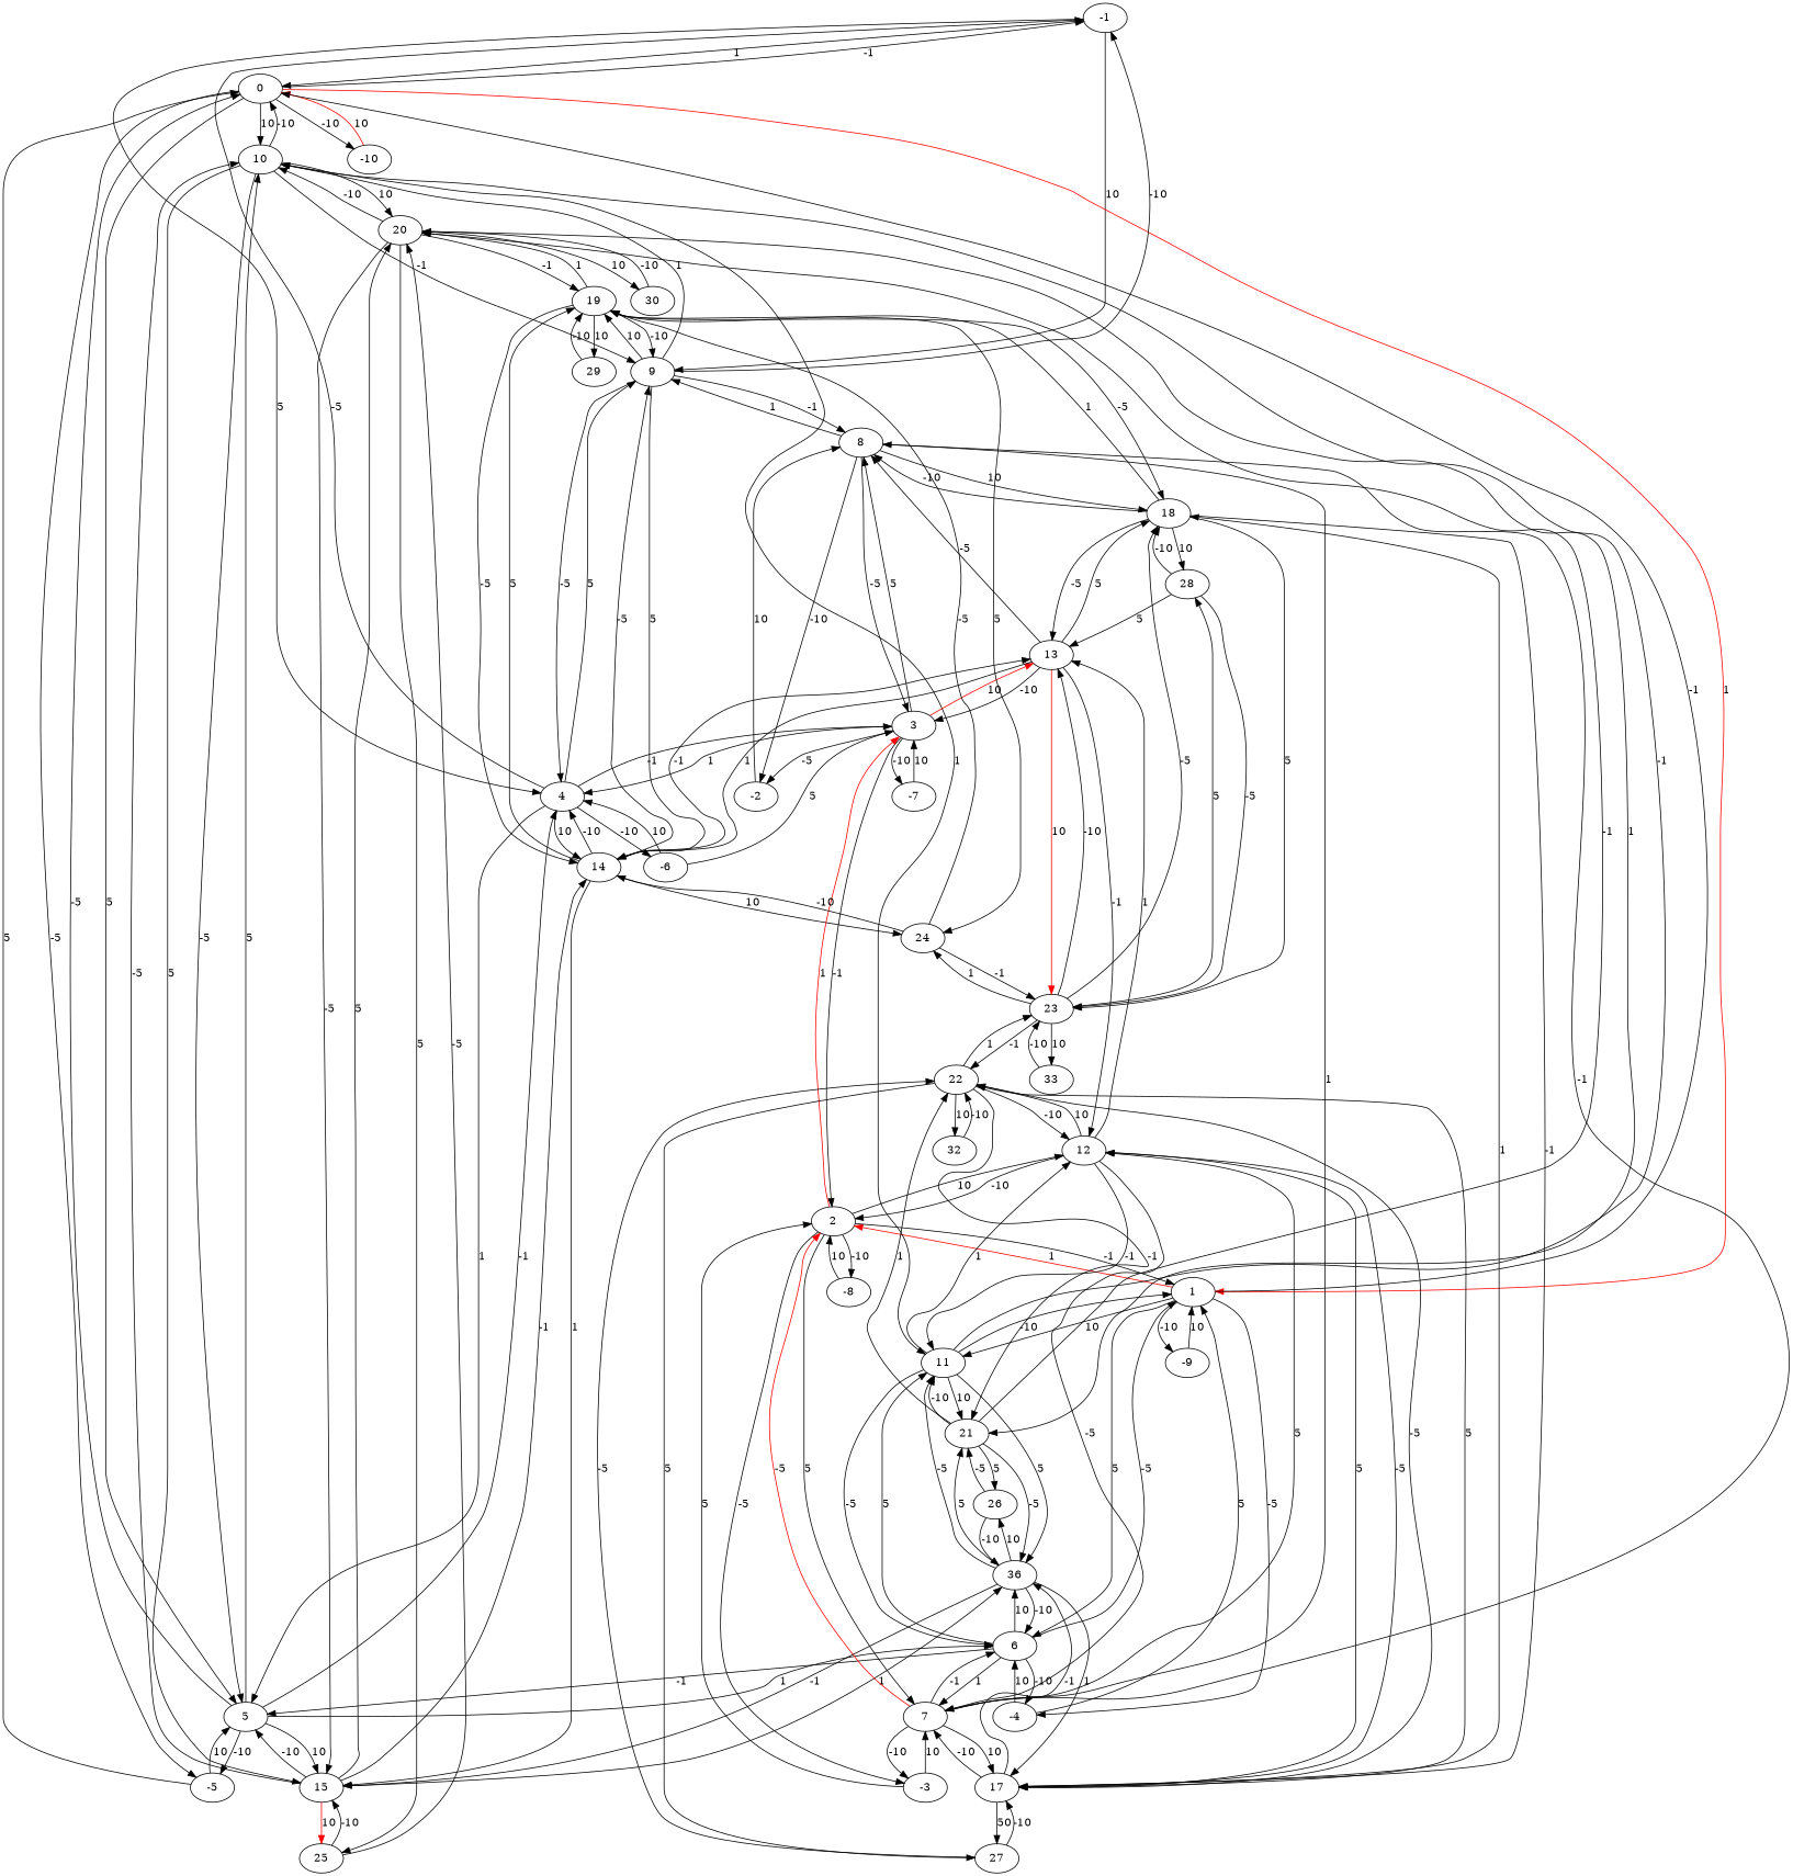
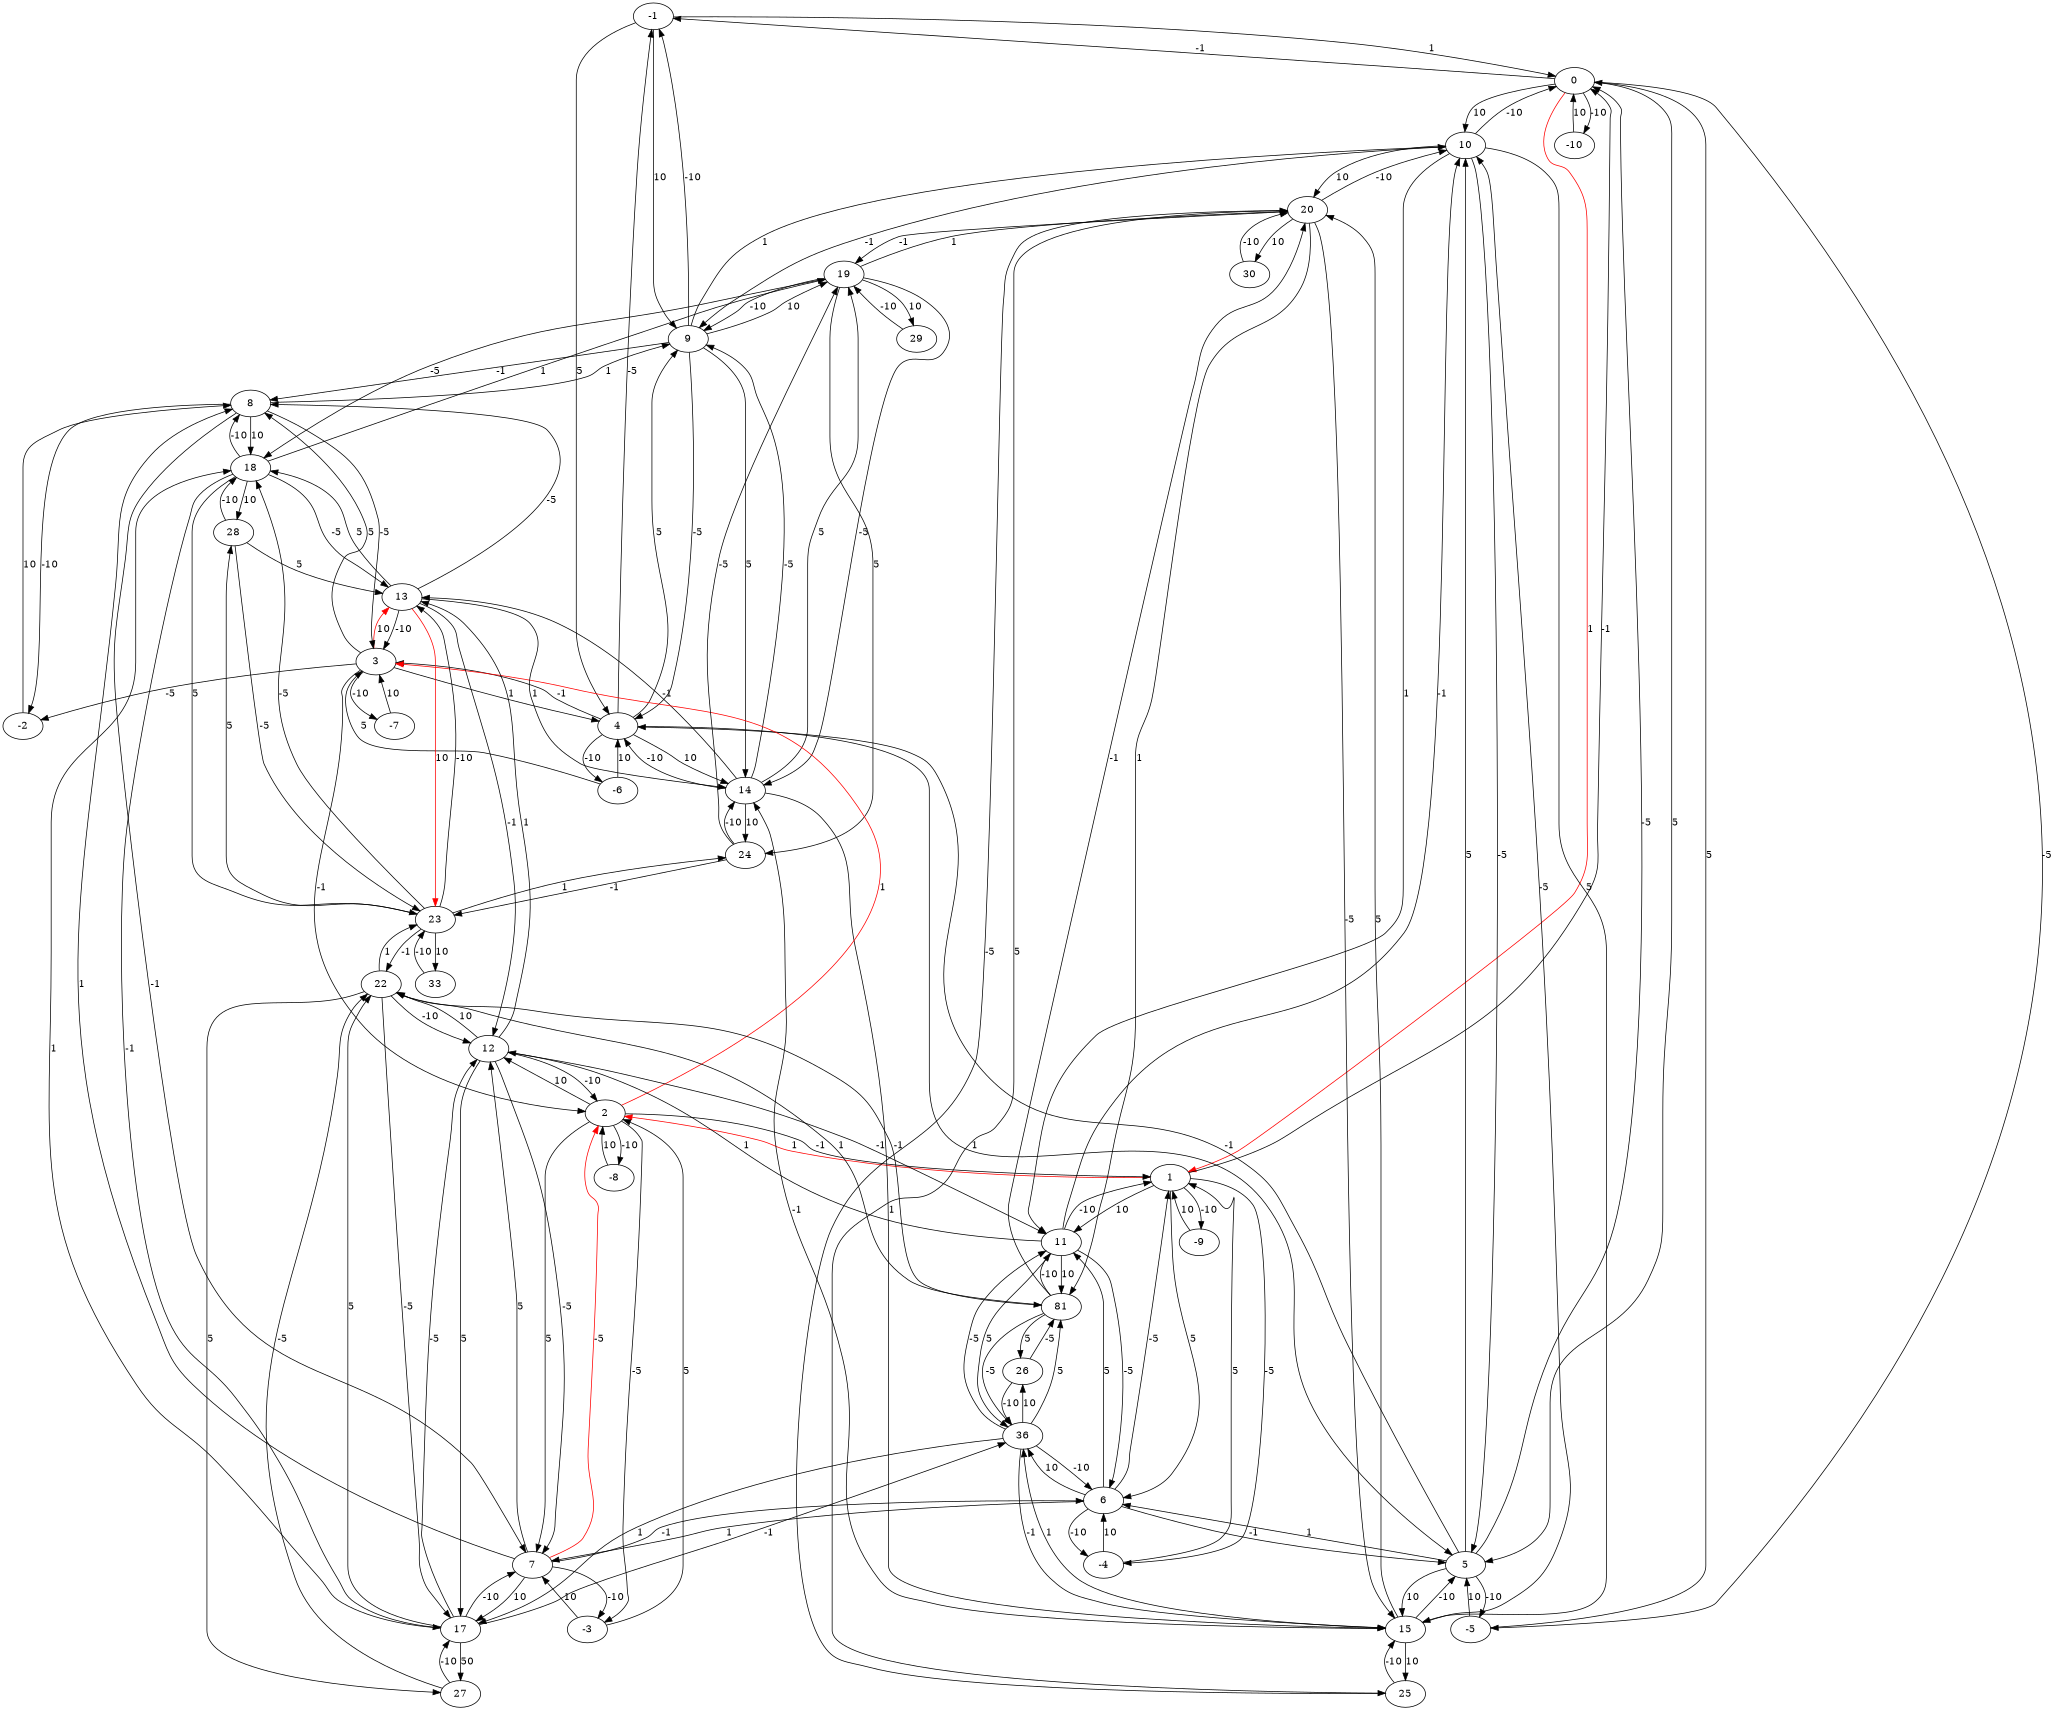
  digraph {
    edge [weight=10]
    -1
    0
    4
    9
    -10
    1
    -5
    5
    10
    3
    -6
    14
    8
    19
    2
    6
    -4
    -9
    11
    15
    20
    -2
    -7
    13
    24
    7
    18
    29
    -3
    -8
    12
    23
    17
    28
    22
    n36 [label=36]
    27
-   21
+   21 [label=81]
    26
    25
    30
-   32
    33
    -1 -> 0 [label=1 weight=1]
    -1 -> 4 [label=5 weight=5]
    -1 -> 9 [label=10]
    0 -> -1 [label=-1 weight=-1]
    0 -> -10 [label=-10 weight=-10]
    0 -> 1 [color=red label=1 weight=1]
    0 -> -5 [label=-5 weight=-5]
    0 -> 5 [label=5 weight=5]
    0 -> 10 [label=10]
    4 -> -1 [label=-5 weight=-5]
    4 -> 9 [label=5 weight=5]
    4 -> 5 [label=1 weight=1]
    4 -> 3 [label=-1 weight=-1]
    4 -> -6 [label=-10 weight=-10]
    4 -> 14 [label=10]
    9 -> -1 [label=-10 weight=-10]
    9 -> 4 [label=-5 weight=-5]
    9 -> 10 [label=1 weight=1]
    9 -> 14 [label=5 weight=5]
    9 -> 8 [label=-1 weight=-1]
    9 -> 19 [label=10]
-   -10 -> 0 [label=10 color=red]
+   -10 -> 0 [label=10]
    1 -> 0 [label=-1 weight=-1]
    1 -> 2 [color=red label=1 weight=1]
    1 -> 6 [label=5 weight=5]
    1 -> -4 [label=-5 weight=-5]
    1 -> -9 [label=-10 weight=-10]
    1 -> 11 [label=10]
    -5 -> 0 [label=5 weight=5]
    -5 -> 5 [label=10]
    5 -> 0 [label=-5 weight=-5]
    5 -> 4 [label=-1 weight=-1]
    5 -> -5 [label=-10 weight=-10]
    5 -> 10 [label=5 weight=5]
    5 -> 6 [label=1 weight=1]
    5 -> 15 [label=10]
    10 -> 0 [label=-10 weight=-10]
    10 -> 9 [label=-1 weight=-1]
    10 -> 5 [label=-5 weight=-5]
    10 -> 11 [label=1 weight=1]
    10 -> 15 [label=5 weight=5]
    10 -> 20 [label=10]
    3 -> 4 [label=1 weight=1]
    3 -> 8 [label=5 weight=5]
    3 -> 2 [label=-1 weight=-1]
    3 -> -2 [label=-5 weight=-5]
    3 -> -7 [label=-10 weight=-10]
    3 -> 13 [color=red label=10]
    -6 -> 4 [label=10]
    -6 -> 3 [label=5 weight=5]
    14 -> 4 [label=-10 weight=-10]
    14 -> 9 [label=-5 weight=-5]
    14 -> 19 [label=5 weight=5]
    14 -> 15 [label=1 weight=1]
    14 -> 13 [label=-1 weight=-1]
    14 -> 24 [label=10]
    8 -> 9 [label=1 weight=1]
    8 -> 3 [label=-5 weight=-5]
    8 -> -2 [label=-10 weight=-10]
    8 -> 7 [label=-1 weight=-1]
    8 -> 18 [label=10]
    19 -> 9 [label=-10 weight=-10]
    19 -> 14 [label=-5 weight=-5]
    19 -> 20 [label=1 weight=1]
    19 -> 24 [label=5 weight=5]
    19 -> 18 [label=-5 weight=-1]
    19 -> 29 [label=10]
    2 -> 1 [label=-1 weight=-1]
    2 -> 3 [color=red label=1 weight=1]
    2 -> 7 [label=5 weight=5]
    2 -> -3 [label=-5 weight=-5]
    2 -> -8 [label=-10 weight=-10]
    2 -> 12 [label=10]
    6 -> 1 [label=-5 weight=-5]
    6 -> 5 [label=-1 weight=-1]
    6 -> -4 [label=-10 weight=-10]
    6 -> 11 [label=5 weight=5]
    6 -> 7 [label=1 weight=1]
    6 -> n36 [label=10]
    -4 -> 1 [label=5 weight=5]
    -4 -> 6 [label=10]
    -9 -> 1 [label=10]
    11 -> 1 [label=-10 weight=-10]
    11 -> 10 [label=-1 weight=-1]
    11 -> 6 [label=-5 weight=-5]
    11 -> 12 [label=1 weight=1]
    11 -> n36 [label=5 weight=5]
    11 -> 21 [label=10]
    15 -> 5 [label=-10 weight=-10]
    15 -> 10 [label=-5 weight=-5]
    15 -> 14 [label=-1 weight=-1]
    15 -> 20 [label=5 weight=5]
    15 -> n36 [label=1 weight=1]
-   15 -> 25 [label=10 color=red]
+   15 -> 25 [label=10]
    20 -> 10 [label=-10 weight=-10]
    20 -> 19 [label=-1 weight=-1]
    20 -> 15 [label=-5 weight=-5]
    20 -> 21 [label=1 weight=1]
    20 -> 25 [label=5 weight=5]
    20 -> 30 [label=10]
    -2 -> 8 [label=10]
    -7 -> 3 [label=10]
    13 -> 3 [label=-10 weight=-10]
    13 -> 14 [label=1 weight=1]
    13 -> 8 [label=-5 weight=-5]
    13 -> 18 [label=5 weight=5]
    13 -> 12 [label=-1 weight=-1]
    13 -> 23 [color=red label=10]
    24 -> 14 [label=-10 weight=-10]
    24 -> 19 [label=-5 weight=-5]
    24 -> 23 [label=-1 weight=-1]
    7 -> 8 [label=1 weight=1]
    7 -> 2 [color=red label=-5 weight=-5]
    7 -> 6 [label=-1 weight=-1]
    7 -> -3 [label=-10 weight=-10]
    7 -> 12 [label=5 weight=5]
    7 -> 17 [label=10]
    18 -> 8 [label=-10 weight=-10]
    18 -> 19 [label=1 weight=1]
    18 -> 13 [label=-5 weight=-5]
    18 -> 23 [label=5 weight=5]
    18 -> 17 [label=-1 weight=-1]
    18 -> 28 [label=10]
    29 -> 19 [label=-10 weight=-10]
    -3 -> 2 [label=5 weight=5]
    -3 -> 7 [label=10]
    -8 -> 2 [label=10]
    12 -> 2 [label=-10 weight=-10]
    12 -> 11 [label=-1 weight=-1]
    12 -> 13 [label=1 weight=1]
    12 -> 7 [label=-5 weight=-5]
    12 -> 17 [label=5 weight=5]
    12 -> 22 [label=10]
    23 -> 13 [label=-10 weight=-10]
    23 -> 24 [label=1 weight=1]
    23 -> 18 [label=-5 weight=-5]
    23 -> 28 [label=5 weight=5]
    23 -> 22 [label=-1 weight=-1]
    23 -> 33 [label=10]
    17 -> 7 [label=-10 weight=-10]
    17 -> 18 [label=1 weight=1]
    17 -> 12 [label=-5 weight=-5]
    17 -> 22 [label=5 weight=5]
    17 -> n36 [label=-1 weight=-1]
    17 -> 27 [label=50]
    28 -> 13 [label=5 weight=5]
    28 -> 18 [label=-10 weight=-10]
    28 -> 23 [label=-5 weight=-5]
    22 -> 12 [label=-10 weight=-10]
    22 -> 23 [label=1 weight=1]
    22 -> 17 [label=-5 weight=-5]
    22 -> 27 [label=5 weight=5]
    22 -> 21 [label=-1 weight=-1]
-   22 -> 32 [label=10]
    n36 -> 6 [label=-10 weight=-10]
    n36 -> 11 [label=-5 weight=-5]
    n36 -> 15 [label=-1 weight=-1]
    n36 -> 17 [label=1 weight=1]
    n36 -> 21 [label=5 weight=5]
    n36 -> 26 [label=10]
    27 -> 17 [label=-10 weight=-10]
    27 -> 22 [label=-5 weight=-5]
    21 -> 11 [label=-10 weight=-10]
    21 -> 20 [label=-1 weight=-1]
    21 -> 22 [label=1 weight=1]
    21 -> n36 [label=-5 weight=-5]
    21 -> 26 [label=5 weight=5]
    26 -> n36 [label=-10 weight=-10]
    26 -> 21 [label=-5 weight=-5]
    25 -> 15 [label=-10 weight=-10]
    25 -> 20 [label=-5 weight=-5]
    30 -> 20 [label=-10 weight=-10]
-   32 -> 22 [label=-10 weight=-10]
    33 -> 23 [label=-10 weight=-10]
  }
